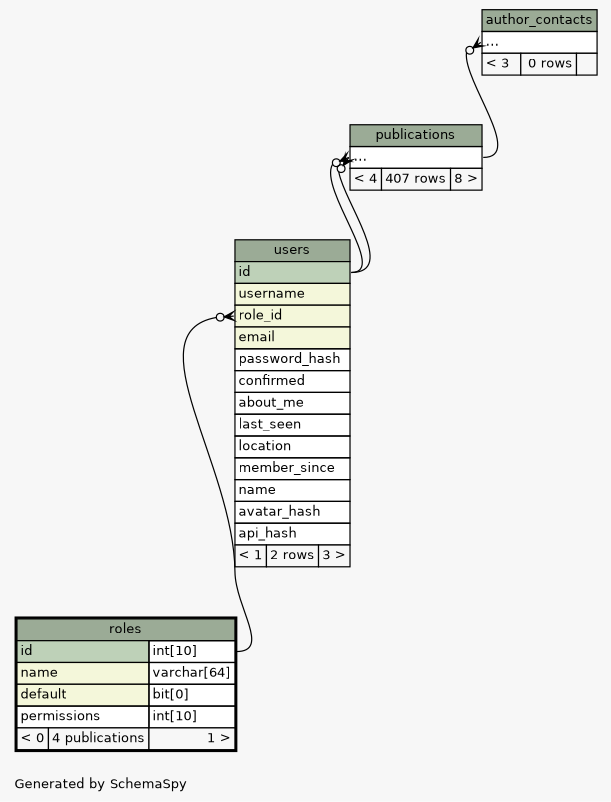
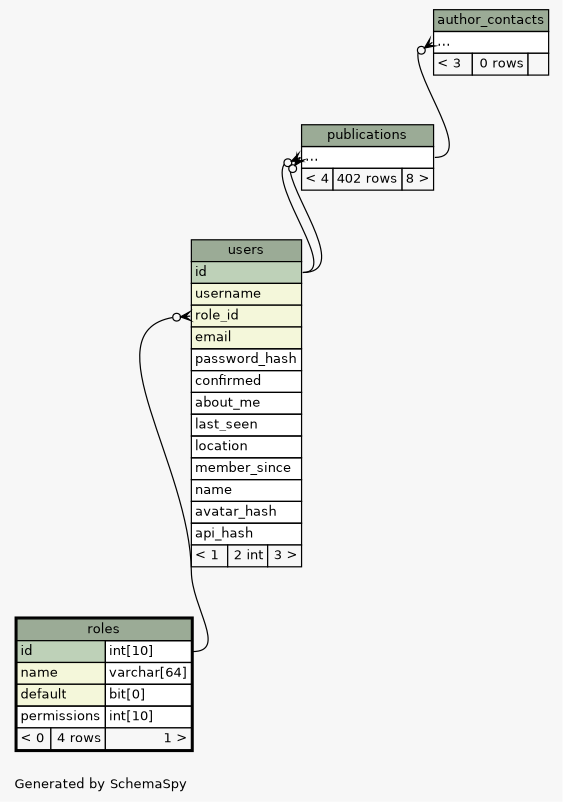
  digraph {
    bgcolor="#f7f7f7"
    fontname=Helvetica
    fontsize=11
    label="\nGenerated by SchemaSpy"
    labeljust=l
    nodesep=0.18
    rankdir=TB
    ranksep=0.46
    node [fontname=Helvetica fontsize=11 shape=plaintext]
    edge [arrowhead=none arrowsize=0.8 arrowtail=crowodot dir=back headport="id:e" tailport="elipses:w"]
    n1 [label=<     <TABLE BORDER="0" CELLBORDER="1" CELLSPACING="0" BGCOLOR="#ffffff">       <TR><TD COLSPAN="3" BGCOLOR="#9bab96" ALIGN="CENTER">author_contacts</TD></TR>       <TR><TD PORT="elipses" COLSPAN="3" ALIGN="LEFT">...</TD></TR>       <TR><TD ALIGN="LEFT" BGCOLOR="#f7f7f7">&lt; 3</TD><TD ALIGN="RIGHT" BGCOLOR="#f7f7f7">0 rows</TD><TD ALIGN="RIGHT" BGCOLOR="#f7f7f7">  </TD></TR>     </TABLE>>]
-   n2 [label=<     <TABLE BORDER="0" CELLBORDER="1" CELLSPACING="0" BGCOLOR="#ffffff">       <TR><TD COLSPAN="3" BGCOLOR="#9bab96" ALIGN="CENTER">publications</TD></TR>       <TR><TD PORT="elipses" COLSPAN="3" ALIGN="LEFT">...</TD></TR>       <TR><TD ALIGN="LEFT" BGCOLOR="#f7f7f7">&lt; 4</TD><TD ALIGN="RIGHT" BGCOLOR="#f7f7f7">407 rows</TD><TD ALIGN="RIGHT" BGCOLOR="#f7f7f7">8 &gt;</TD></TR>     </TABLE>>]
-   n3 [label=<     <TABLE BORDER="0" CELLBORDER="1" CELLSPACING="0" BGCOLOR="#ffffff">       <TR><TD COLSPAN="3" BGCOLOR="#9bab96" ALIGN="CENTER">users</TD></TR>       <TR><TD PORT="id" COLSPAN="3" BGCOLOR="#bed1b8" ALIGN="LEFT">id</TD></TR>       <TR><TD PORT="username" COLSPAN="3" BGCOLOR="#f4f7da" ALIGN="LEFT">username</TD></TR>       <TR><TD PORT="role_id" COLSPAN="3" BGCOLOR="#f4f7da" ALIGN="LEFT">role_id</TD></TR>       <TR><TD PORT="email" COLSPAN="3" BGCOLOR="#f4f7da" ALIGN="LEFT">email</TD></TR>       <TR><TD PORT="password_hash" COLSPAN="3" ALIGN="LEFT">password_hash</TD></TR>       <TR><TD PORT="confirmed" COLSPAN="3" ALIGN="LEFT">confirmed</TD></TR>       <TR><TD PORT="about_me" COLSPAN="3" ALIGN="LEFT">about_me</TD></TR>       <TR><TD PORT="last_seen" COLSPAN="3" ALIGN="LEFT">last_seen</TD></TR>       <TR><TD PORT="location" COLSPAN="3" ALIGN="LEFT">location</TD></TR>       <TR><TD PORT="member_since" COLSPAN="3" ALIGN="LEFT">member_since</TD></TR>       <TR><TD PORT="name" COLSPAN="3" ALIGN="LEFT">name</TD></TR>       <TR><TD PORT="avatar_hash" COLSPAN="3" ALIGN="LEFT">avatar_hash</TD></TR>       <TR><TD PORT="api_hash" COLSPAN="3" ALIGN="LEFT">api_hash</TD></TR>       <TR><TD ALIGN="LEFT" BGCOLOR="#f7f7f7">&lt; 1</TD><TD ALIGN="RIGHT" BGCOLOR="#f7f7f7">2 rows</TD><TD ALIGN="RIGHT" BGCOLOR="#f7f7f7">3 &gt;</TD></TR>     </TABLE>>]
-   n4 [label=<     <TABLE BORDER="2" CELLBORDER="1" CELLSPACING="0" BGCOLOR="#ffffff">       <TR><TD COLSPAN="3" BGCOLOR="#9bab96" ALIGN="CENTER">roles</TD></TR>       <TR><TD PORT="id" COLSPAN="2" BGCOLOR="#bed1b8" ALIGN="LEFT">id</TD><TD PORT="id.type" ALIGN="LEFT">int[10]</TD></TR>       <TR><TD PORT="name" COLSPAN="2" BGCOLOR="#f4f7da" ALIGN="LEFT">name</TD><TD PORT="name.type" ALIGN="LEFT">varchar[64]</TD></TR>       <TR><TD PORT="default" COLSPAN="2" BGCOLOR="#f4f7da" ALIGN="LEFT">default</TD><TD PORT="default.type" ALIGN="LEFT">bit[0]</TD></TR>       <TR><TD PORT="permissions" COLSPAN="2" ALIGN="LEFT">permissions</TD><TD PORT="permissions.type" ALIGN="LEFT">int[10]</TD></TR>       <TR><TD ALIGN="LEFT" BGCOLOR="#f7f7f7">&lt; 0</TD><TD ALIGN="RIGHT" BGCOLOR="#f7f7f7">4 publications</TD><TD ALIGN="RIGHT" BGCOLOR="#f7f7f7">1 &gt;</TD></TR>     </TABLE>>]
+   n2 [label=<     <TABLE BORDER="0" CELLBORDER="1" CELLSPACING="0" BGCOLOR="#ffffff">       <TR><TD COLSPAN="3" BGCOLOR="#9bab96" ALIGN="CENTER">publications</TD></TR>       <TR><TD PORT="elipses" COLSPAN="3" ALIGN="LEFT">...</TD></TR>       <TR><TD ALIGN="LEFT" BGCOLOR="#f7f7f7">&lt; 4</TD><TD ALIGN="RIGHT" BGCOLOR="#f7f7f7">402 rows</TD><TD ALIGN="RIGHT" BGCOLOR="#f7f7f7">8 &gt;</TD></TR>     </TABLE>>]
+   n3 [label=<     <TABLE BORDER="0" CELLBORDER="1" CELLSPACING="0" BGCOLOR="#ffffff">       <TR><TD COLSPAN="3" BGCOLOR="#9bab96" ALIGN="CENTER">users</TD></TR>       <TR><TD PORT="id" COLSPAN="3" BGCOLOR="#bed1b8" ALIGN="LEFT">id</TD></TR>       <TR><TD PORT="username" COLSPAN="3" BGCOLOR="#f4f7da" ALIGN="LEFT">username</TD></TR>       <TR><TD PORT="role_id" COLSPAN="3" BGCOLOR="#f4f7da" ALIGN="LEFT">role_id</TD></TR>       <TR><TD PORT="email" COLSPAN="3" BGCOLOR="#f4f7da" ALIGN="LEFT">email</TD></TR>       <TR><TD PORT="password_hash" COLSPAN="3" ALIGN="LEFT">password_hash</TD></TR>       <TR><TD PORT="confirmed" COLSPAN="3" ALIGN="LEFT">confirmed</TD></TR>       <TR><TD PORT="about_me" COLSPAN="3" ALIGN="LEFT">about_me</TD></TR>       <TR><TD PORT="last_seen" COLSPAN="3" ALIGN="LEFT">last_seen</TD></TR>       <TR><TD PORT="location" COLSPAN="3" ALIGN="LEFT">location</TD></TR>       <TR><TD PORT="member_since" COLSPAN="3" ALIGN="LEFT">member_since</TD></TR>       <TR><TD PORT="name" COLSPAN="3" ALIGN="LEFT">name</TD></TR>       <TR><TD PORT="avatar_hash" COLSPAN="3" ALIGN="LEFT">avatar_hash</TD></TR>       <TR><TD PORT="api_hash" COLSPAN="3" ALIGN="LEFT">api_hash</TD></TR>       <TR><TD ALIGN="LEFT" BGCOLOR="#f7f7f7">&lt; 1</TD><TD ALIGN="RIGHT" BGCOLOR="#f7f7f7">2 int</TD><TD ALIGN="RIGHT" BGCOLOR="#f7f7f7">3 &gt;</TD></TR>     </TABLE>>]
+   n4 [label=<     <TABLE BORDER="2" CELLBORDER="1" CELLSPACING="0" BGCOLOR="#ffffff">       <TR><TD COLSPAN="3" BGCOLOR="#9bab96" ALIGN="CENTER">roles</TD></TR>       <TR><TD PORT="id" COLSPAN="2" BGCOLOR="#bed1b8" ALIGN="LEFT">id</TD><TD PORT="id.type" ALIGN="LEFT">int[10]</TD></TR>       <TR><TD PORT="name" COLSPAN="2" BGCOLOR="#f4f7da" ALIGN="LEFT">name</TD><TD PORT="name.type" ALIGN="LEFT">varchar[64]</TD></TR>       <TR><TD PORT="default" COLSPAN="2" BGCOLOR="#f4f7da" ALIGN="LEFT">default</TD><TD PORT="default.type" ALIGN="LEFT">bit[0]</TD></TR>       <TR><TD PORT="permissions" COLSPAN="2" ALIGN="LEFT">permissions</TD><TD PORT="permissions.type" ALIGN="LEFT">int[10]</TD></TR>       <TR><TD ALIGN="LEFT" BGCOLOR="#f7f7f7">&lt; 0</TD><TD ALIGN="RIGHT" BGCOLOR="#f7f7f7">4 rows</TD><TD ALIGN="RIGHT" BGCOLOR="#f7f7f7">1 &gt;</TD></TR>     </TABLE>>]
    n1 -> n2 [headport="elipses:e"]
    n2 -> n3
    n2 -> n3
    n3 -> n4 [headport="id.type:e" tailport="role_id:w"]
  }
